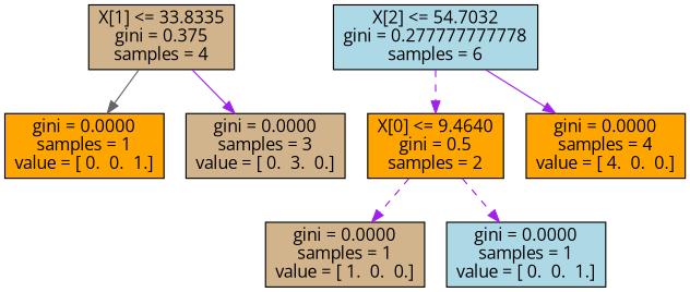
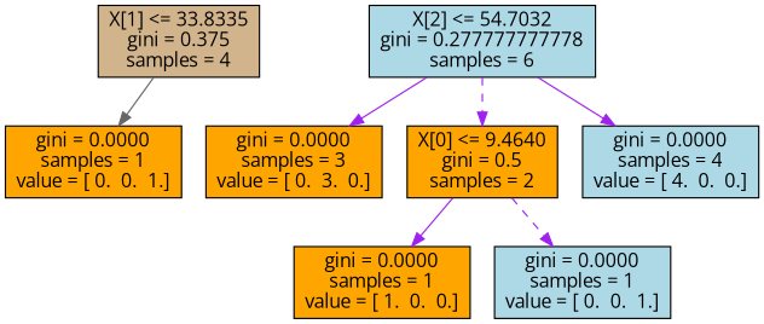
  digraph {
    fontname="Open Sans"
    node [fillcolor=orange fontname="Open Sans" shape=box style=filled]
    edge [color=purple fontname="Open Sans" style=solid]
    n1 [fillcolor=tan label="X[1] <= 33.8335\ngini = 0.375\nsamples = 4"]
    n2 [label="gini = 0.0000\nsamples = 1\nvalue = [ 0.  0.  1.]"]
-   n3 [fillcolor=tan label="gini = 0.0000\nsamples = 3\nvalue = [ 0.  3.  0.]"]
+   n3 [label="gini = 0.0000\nsamples = 3\nvalue = [ 0.  3.  0.]"]
    n4 [fillcolor=lightblue label="X[2] <= 54.7032\ngini = 0.277777777778\nsamples = 6"]
    n5 [label="X[0] <= 9.4640\ngini = 0.5\nsamples = 2"]
-   n6 [label="gini = 0.0000\nsamples = 4\nvalue = [ 4.  0.  0.]"]
-   n7 [fillcolor=tan label="gini = 0.0000\nsamples = 1\nvalue = [ 1.  0.  0.]"]
+   n6 [fillcolor=lightblue label="gini = 0.0000\nsamples = 4\nvalue = [ 4.  0.  0.]"]
+   n7 [label="gini = 0.0000\nsamples = 1\nvalue = [ 1.  0.  0.]"]
    n8 [fillcolor=lightblue label="gini = 0.0000\nsamples = 1\nvalue = [ 0.  0.  1.]"]
    n1 -> n2 [color=gray40]
-   n1 -> n3
+   n4 -> n3
    n4 -> n5 [style=dashed]
    n4 -> n6
-   n5 -> n7 [style=dashed]
+   n5 -> n7
    n5 -> n8 [style=dashed]
  }
